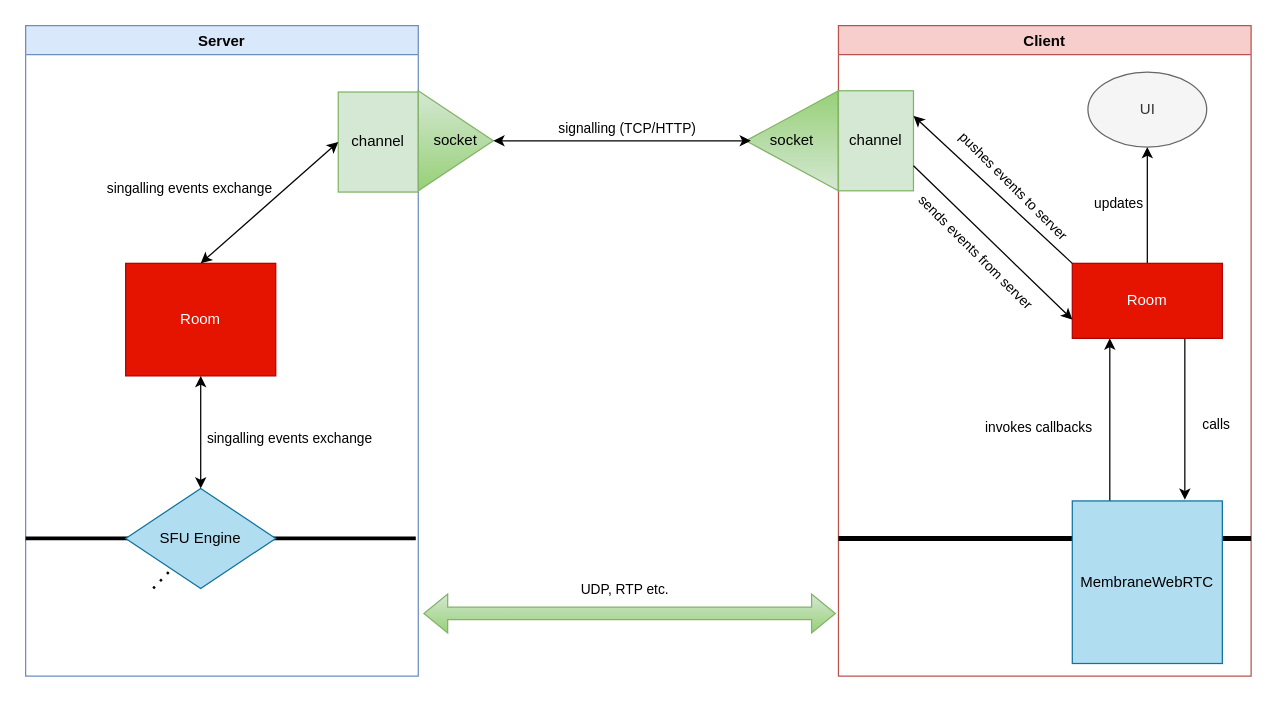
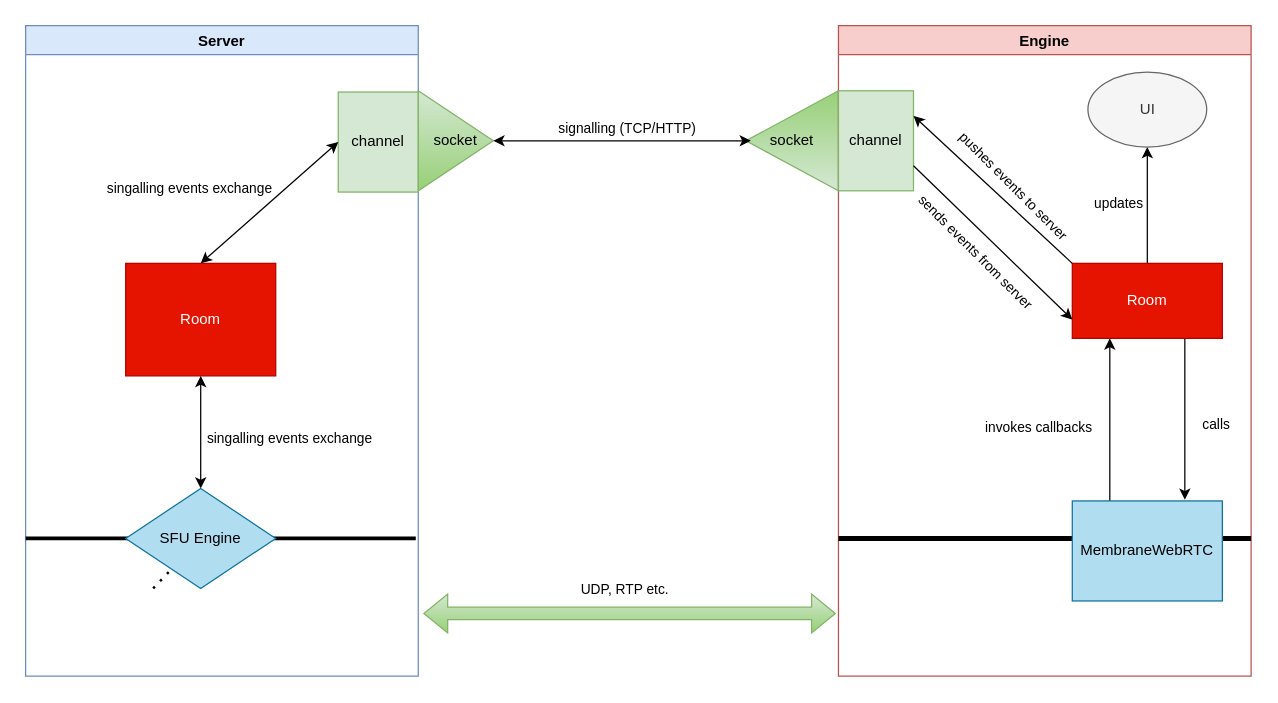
  <mxCell id="0" />
  <mxCell id="1" parent="0" />
  <mxCell id="2" value="Server" style="swimlane;fillColor=#dae8fc;strokeColor=#6c8ebf;" vertex="1" parent="1"><mxGeometry width="314" height="520" as="geometry" x="20" y="20" /></mxCell>
  <mxCell id="3" value="" style="endArrow=none;html=1;strokeWidth=3;rounded=0;startArrow=none;" edge="1" parent="2"><mxGeometry width="50" height="50" relative="1" as="geometry"><mxPoint y="410" as="sourcePoint" /><mxPoint x="312" y="410" as="targetPoint" /></mxGeometry></mxCell>
  <mxCell id="4" value="Room" style="rounded=0;whiteSpace=wrap;html=1;fillColor=#e51400;fontColor=#ffffff;strokeColor=#B20000;" vertex="1" parent="2"><mxGeometry x="80" y="190" width="120" height="90" as="geometry" /></mxCell>
  <mxCell id="5" value="channel" style="rounded=0;whiteSpace=wrap;html=1;fillColor=#d5e8d4;strokeColor=#82b366;" vertex="1" parent="2"><mxGeometry x="250" y="53" width="64" height="80" as="geometry" /></mxCell>
  <mxCell id="6" value="SFU Engine" style="rhombus;whiteSpace=wrap;html=1;fillColor=#b1ddf0;strokeColor=#10739e;" vertex="1" parent="2"><mxGeometry x="80" y="370" width="120" height="80" as="geometry" /></mxCell>
  <mxCell id="7" value="" style="endArrow=none;dashed=1;html=1;dashPattern=1 3;strokeWidth=2;rounded=0;" edge="1" parent="2" target="6"><mxGeometry width="50" height="50" relative="1" as="geometry"><mxPoint x="102" y="450.0" as="sourcePoint" /><mxPoint x="412" y="450.0" as="targetPoint" /></mxGeometry></mxCell>
  <mxCell id="8" value="" style="endArrow=classic;startArrow=classic;html=1;rounded=0;exitX=0.5;exitY=0;exitDx=0;exitDy=0;entryX=0;entryY=0.5;entryDx=0;entryDy=0;" edge="1" parent="2" source="4" target="5"><mxGeometry width="50" height="50" relative="1" as="geometry"><mxPoint x="150" y="183" as="sourcePoint" /><mxPoint x="200" y="133" as="targetPoint" /></mxGeometry></mxCell>
  <mxCell id="9" value="" style="endArrow=classic;startArrow=classic;html=1;rounded=0;entryX=0.5;entryY=1;entryDx=0;entryDy=0;exitX=0.5;exitY=0;exitDx=0;exitDy=0;" edge="1" parent="2" source="6" target="4"><mxGeometry width="50" height="50" relative="1" as="geometry"><mxPoint x="520" y="240" as="sourcePoint" /><mxPoint x="570" y="190" as="targetPoint" /></mxGeometry></mxCell>
  <mxCell id="10" value="singalling events exchange" style="edgeLabel;html=1;align=center;verticalAlign=middle;resizable=0;points=[];" vertex="1" connectable="0" parent="9"><mxGeometry x="0.011" y="1" relative="1" as="geometry"><mxPoint x="-9" y="-196" as="offset" /></mxGeometry></mxCell>
  <mxCell id="11" value="singalling events exchange" style="edgeLabel;html=1;align=center;verticalAlign=middle;resizable=0;points=[];" vertex="1" connectable="0" parent="2"><mxGeometry x="210" y="329.998" as="geometry" /></mxCell>
  <mxCell id="12" value="" style="shape=flexArrow;endArrow=classic;startArrow=classic;html=1;rounded=0;fillColor=#d5e8d4;strokeColor=#82b366;gradientColor=#97d077;" edge="1" parent="1"><mxGeometry width="100" height="100" relative="1" as="geometry"><mxPoint x="338" y="490" as="sourcePoint" /><mxPoint x="668" y="490" as="targetPoint" /></mxGeometry></mxCell>
  <mxCell id="13" value="UDP, RTP etc." style="edgeLabel;html=1;align=center;verticalAlign=middle;resizable=0;points=[];" vertex="1" connectable="0" parent="12"><mxGeometry x="0.503" y="-3" relative="1" as="geometry"><mxPoint x="-88" y="-23" as="offset" /></mxGeometry></mxCell>
  <mxCell id="14" value="socket" style="triangle;whiteSpace=wrap;html=1;fillColor=#d5e8d4;strokeColor=#82b366;gradientColor=#97d077;" vertex="1" parent="1"><mxGeometry x="334" y="72" width="60" height="80" as="geometry" /></mxCell>
  <mxCell id="15" value="socket" style="triangle;whiteSpace=wrap;html=1;direction=west;fillColor=#d5e8d4;strokeColor=#82b366;gradientColor=#97d077;" vertex="1" parent="1"><mxGeometry x="596" y="72" width="74" height="80" as="geometry" /></mxCell>
- <mxCell id="16" value="Client" style="swimlane;fillColor=#f8cecc;strokeColor=#b85450;" vertex="1" parent="1"><mxGeometry x="670" width="330" height="520" as="geometry" y="20" /></mxCell>
+ <mxCell id="16" value="Engine" style="swimlane;fillColor=#f8cecc;strokeColor=#b85450;" vertex="1" parent="1"><mxGeometry x="670" width="330" height="520" as="geometry" y="20" /></mxCell>
  <mxCell id="17" style="edgeStyle=orthogonalEdgeStyle;rounded=0;orthogonalLoop=1;jettySize=auto;html=1;exitX=0.25;exitY=0;exitDx=0;exitDy=0;entryX=0.25;entryY=1;entryDx=0;entryDy=0;" edge="1" parent="16" source="26" target="22"><mxGeometry relative="1" as="geometry" /></mxCell>
  <mxCell id="18" value="invokes callbacks" style="edgeLabel;html=1;align=center;verticalAlign=middle;resizable=0;points=[];" vertex="1" connectable="0" parent="17"><mxGeometry x="-0.219" y="2" relative="1" as="geometry"><mxPoint x="-56" y="-9" as="offset" /></mxGeometry></mxCell>
  <mxCell id="19" style="edgeStyle=orthogonalEdgeStyle;rounded=0;orthogonalLoop=1;jettySize=auto;html=1;exitX=0.5;exitY=0;exitDx=0;exitDy=0;entryX=0.5;entryY=1;entryDx=0;entryDy=0;" edge="1" parent="16" source="22" target="23"><mxGeometry relative="1" as="geometry" /></mxCell>
  <mxCell id="20" value="updates" style="edgeLabel;html=1;align=center;verticalAlign=middle;resizable=0;points=[];" vertex="1" connectable="0" parent="19"><mxGeometry x="0.061" relative="1" as="geometry"><mxPoint x="-24" as="offset" /></mxGeometry></mxCell>
  <mxCell id="21" value="calls" style="edgeStyle=orthogonalEdgeStyle;rounded=0;orthogonalLoop=1;jettySize=auto;html=1;exitX=0.75;exitY=1;exitDx=0;exitDy=0;entryX=0.75;entryY=0;entryDx=0;entryDy=0;" edge="1" parent="16"><mxGeometry x="0.077" y="25" relative="1" as="geometry"><mxPoint x="277" y="249" as="sourcePoint" /><mxPoint x="277" y="379" as="targetPoint" /><Array as="points"><mxPoint x="277" y="299" /><mxPoint x="277" y="299" /></Array><mxPoint as="offset" /></mxGeometry></mxCell>
  <mxCell id="22" value="Room" style="rounded=0;whiteSpace=wrap;html=1;fillColor=#e51400;fontColor=#ffffff;strokeColor=#B20000;" vertex="1" parent="16"><mxGeometry x="187" y="190" width="120" height="60" as="geometry" /></mxCell>
  <mxCell id="23" value="UI" style="ellipse;whiteSpace=wrap;html=1;aspect=fixed;fillColor=#f5f5f5;fontColor=#333333;strokeColor=#666666;" vertex="1" parent="16"><mxGeometry x="199.5" y="37" width="95" height="60" as="geometry" /></mxCell>
  <mxCell id="24" value="channel" style="rounded=0;whiteSpace=wrap;html=1;fillColor=#d5e8d4;strokeColor=#82b366;" vertex="1" parent="16"><mxGeometry y="52" width="60" height="80" as="geometry" /></mxCell>
  <mxCell id="25" value="" style="endArrow=none;html=1;strokeWidth=4;rounded=0;" edge="1" parent="16"><mxGeometry width="50" height="50" relative="1" as="geometry"><mxPoint y="410" as="sourcePoint" /><mxPoint x="330" y="410" as="targetPoint" /></mxGeometry></mxCell>
- <mxCell id="26" value="MembraneWebRTC" style="rounded=0;whiteSpace=wrap;html=1;fillColor=#b1ddf0;strokeColor=#10739e;" vertex="1" parent="16"><mxGeometry x="187" y="380" width="120" height="130" as="geometry" /></mxCell>
+ <mxCell id="26" value="MembraneWebRTC" style="rounded=0;whiteSpace=wrap;html=1;fillColor=#b1ddf0;strokeColor=#10739e;" vertex="1" parent="16"><mxGeometry x="187" y="380" width="120" height="80" as="geometry" /></mxCell>
  <mxCell id="27" value="" style="endArrow=classic;html=1;rounded=0;entryX=1;entryY=0.25;entryDx=0;entryDy=0;exitX=0;exitY=0;exitDx=0;exitDy=0;" edge="1" parent="16" source="22" target="24"><mxGeometry width="50" height="50" relative="1" as="geometry"><mxPoint x="-130" y="230" as="sourcePoint" /><mxPoint x="-80" y="180" as="targetPoint" /></mxGeometry></mxCell>
  <mxCell id="28" value="pushes events to server" style="edgeLabel;html=1;align=center;verticalAlign=middle;resizable=0;points=[];rotation=45;" vertex="1" connectable="0" parent="27"><mxGeometry x="-0.29" y="1" relative="1" as="geometry"><mxPoint x="-1" y="-21" as="offset" /></mxGeometry></mxCell>
  <mxCell id="29" value="" style="endArrow=classic;html=1;rounded=0;exitX=1;exitY=0.75;exitDx=0;exitDy=0;entryX=0;entryY=0.75;entryDx=0;entryDy=0;" edge="1" parent="16" source="24" target="22"><mxGeometry x="0.059" y="-26" width="50" height="50" relative="1" as="geometry"><mxPoint x="-130" y="230" as="sourcePoint" /><mxPoint x="-80" y="180" as="targetPoint" /><mxPoint as="offset" /></mxGeometry></mxCell>
  <mxCell id="30" value="sends events from server" style="edgeLabel;html=1;align=center;verticalAlign=middle;resizable=0;points=[];rotation=45;" vertex="1" connectable="0" parent="16"><mxGeometry x="110.002" y="180.004" as="geometry" /></mxCell>
  <mxCell id="31" style="edgeStyle=orthogonalEdgeStyle;rounded=0;orthogonalLoop=1;jettySize=auto;html=1;exitX=0.5;exitY=1;exitDx=0;exitDy=0;" edge="1" parent="16" source="26" target="26"><mxGeometry relative="1" as="geometry" /></mxCell>
  <mxCell id="32" value="signalling (TCP/HTTP)" style="endArrow=classic;startArrow=classic;html=1;rounded=0;" edge="1" parent="1"><mxGeometry x="0.043" y="10" width="50" height="50" relative="1" as="geometry"><mxPoint x="394" y="112" as="sourcePoint" /><mxPoint x="600" y="112" as="targetPoint" /><Array as="points"><mxPoint x="600" y="112" /></Array><mxPoint as="offset" /></mxGeometry></mxCell>
